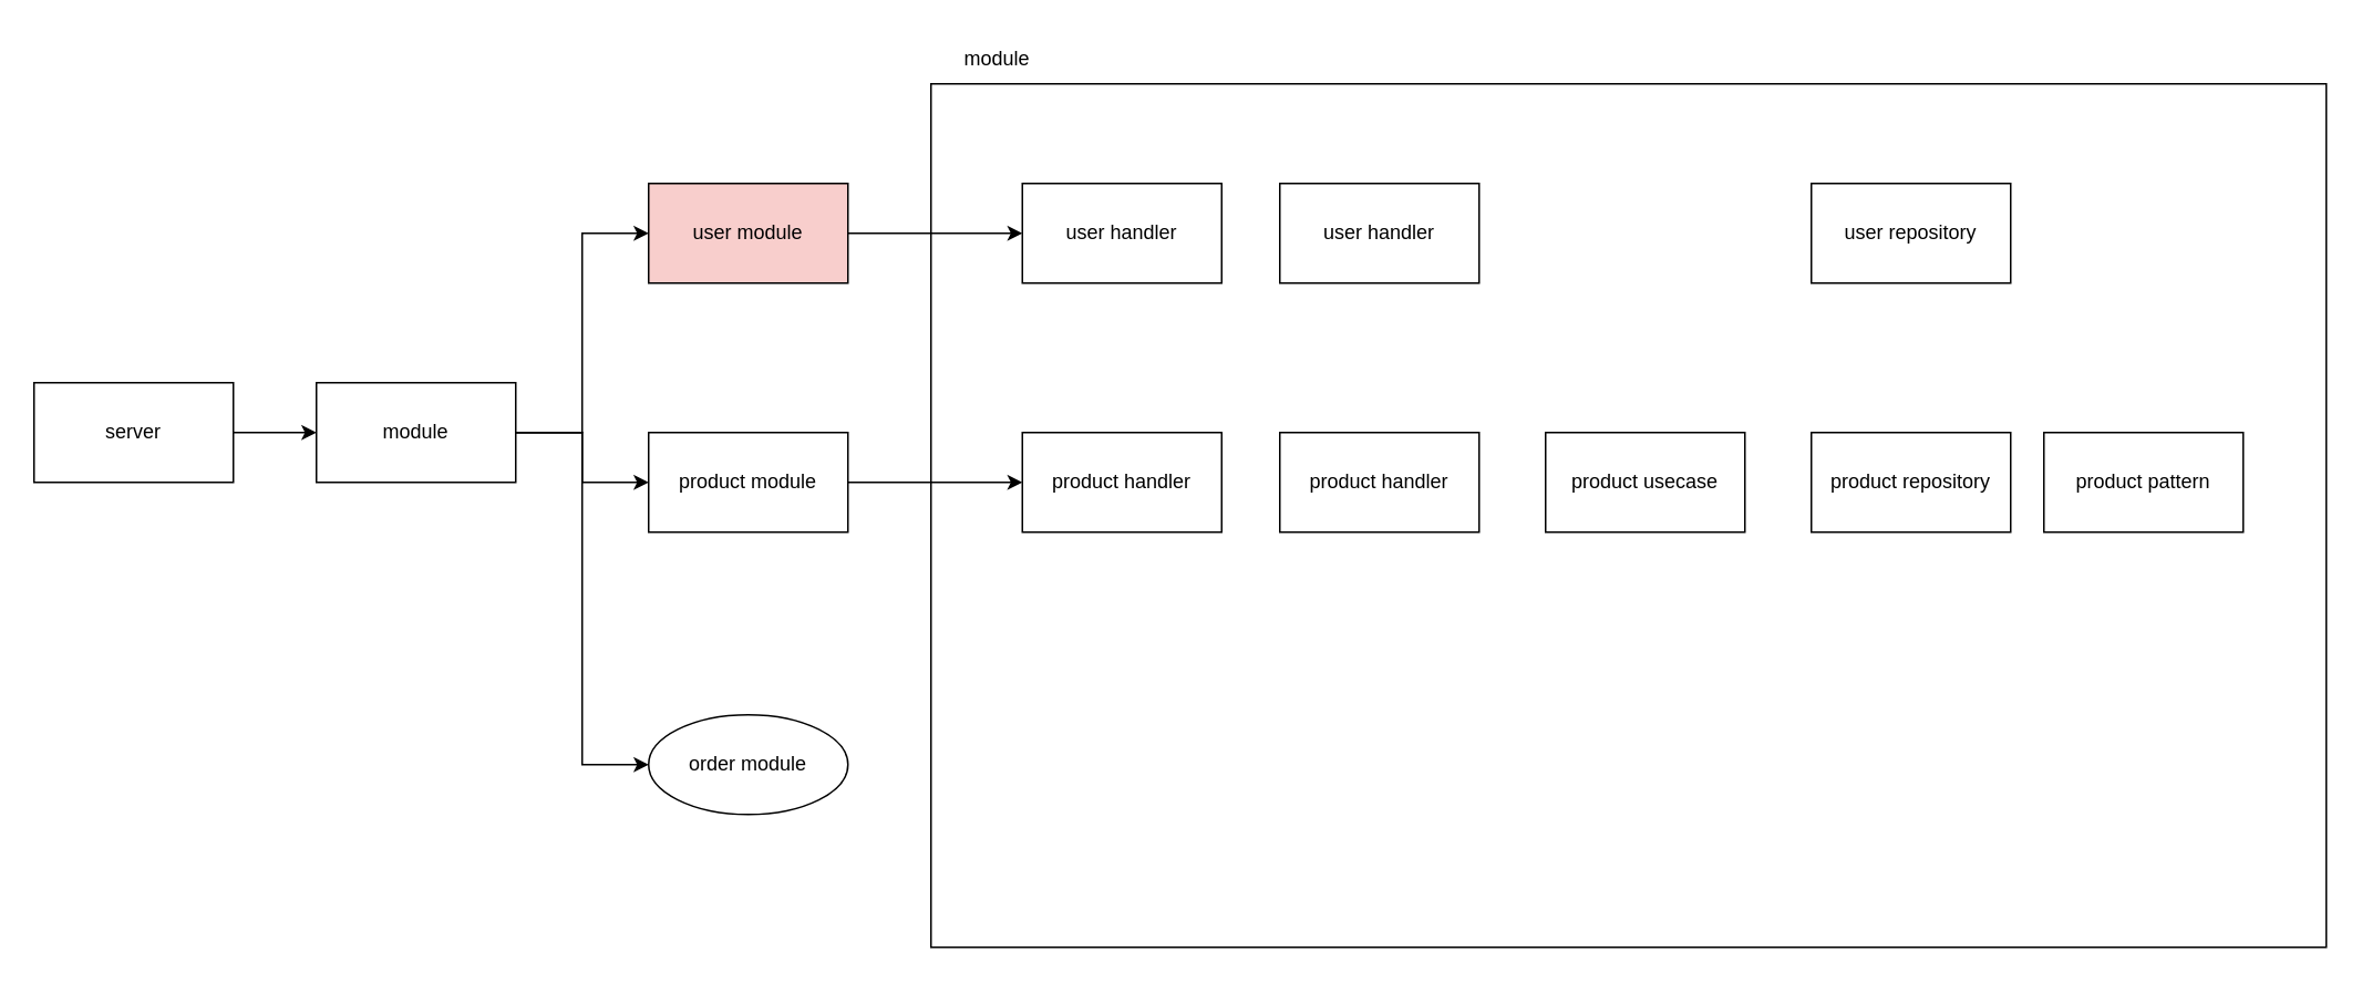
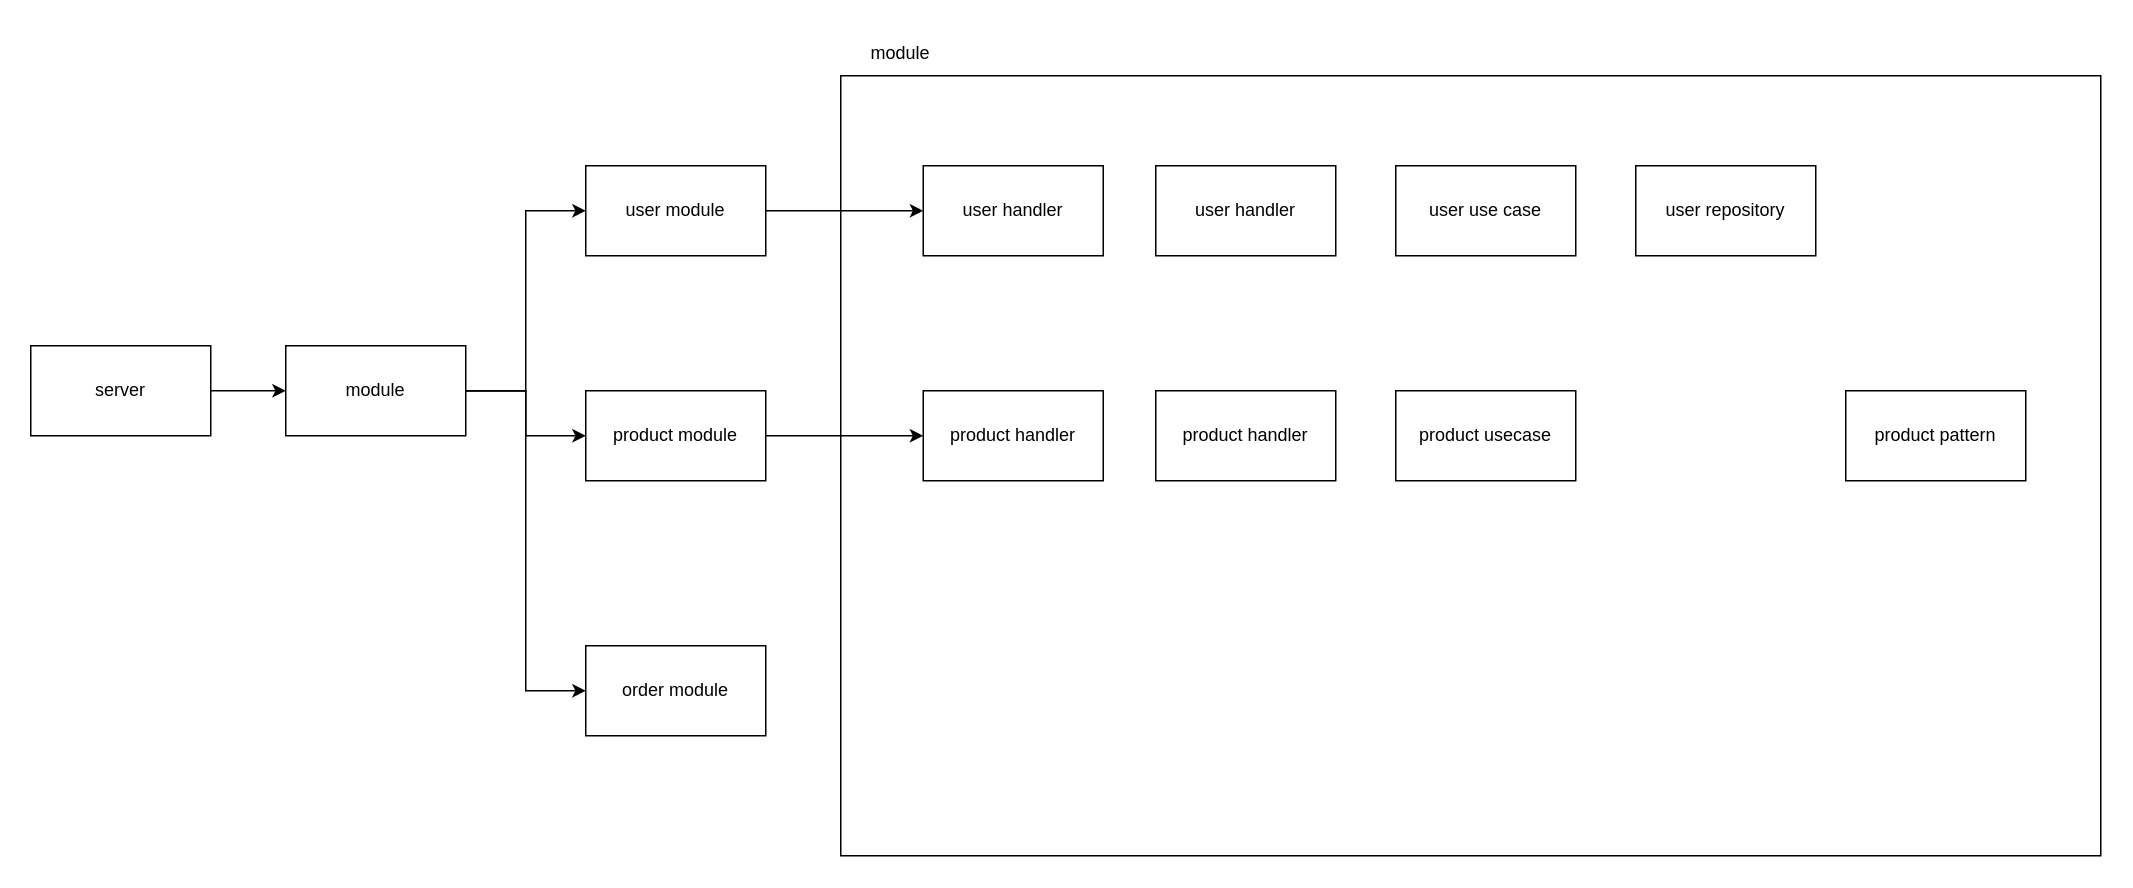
  <mxCell id="0" />
  <mxCell id="1" parent="0" />
  <mxCell id="2" value="" style="rounded=0;whiteSpace=wrap;html=1;fillColor=none;" vertex="1" parent="1"><mxGeometry x="560" y="50" width="840" height="520" as="geometry" /></mxCell>
  <mxCell id="3" style="edgeStyle=orthogonalEdgeStyle;rounded=0;orthogonalLoop=1;jettySize=auto;html=1;entryX=0;entryY=0.5;entryDx=0;entryDy=0;" edge="1" parent="1" source="4" target="8"><mxGeometry relative="1" as="geometry" /></mxCell>
  <mxCell id="4" value="server" style="rounded=0;whiteSpace=wrap;html=1;" vertex="1" parent="1"><mxGeometry x="20" y="230" width="120" height="60" as="geometry" /></mxCell>
  <mxCell id="5" style="edgeStyle=orthogonalEdgeStyle;rounded=0;orthogonalLoop=1;jettySize=auto;html=1;entryX=0;entryY=0.5;entryDx=0;entryDy=0;" edge="1" parent="1" source="8" target="10"><mxGeometry relative="1" as="geometry" /></mxCell>
  <mxCell id="6" style="edgeStyle=orthogonalEdgeStyle;rounded=0;orthogonalLoop=1;jettySize=auto;html=1;entryX=0;entryY=0.5;entryDx=0;entryDy=0;" edge="1" parent="1" source="8" target="12"><mxGeometry relative="1" as="geometry" /></mxCell>
  <mxCell id="7" style="edgeStyle=orthogonalEdgeStyle;rounded=0;orthogonalLoop=1;jettySize=auto;html=1;entryX=0;entryY=0.5;entryDx=0;entryDy=0;" edge="1" parent="1" source="8" target="13"><mxGeometry relative="1" as="geometry" /></mxCell>
  <mxCell id="8" value="module" style="rounded=0;whiteSpace=wrap;html=1;" vertex="1" parent="1"><mxGeometry x="190" y="230" width="120" height="60" as="geometry" /></mxCell>
  <mxCell id="9" style="edgeStyle=orthogonalEdgeStyle;rounded=0;orthogonalLoop=1;jettySize=auto;html=1;entryX=0;entryY=0.5;entryDx=0;entryDy=0;" edge="1" parent="1" source="10" target="14"><mxGeometry relative="1" as="geometry" /></mxCell>
- <mxCell id="10" value="user module" style="rounded=0;whiteSpace=wrap;html=1;fillColor=#f8cecc;" vertex="1" parent="1"><mxGeometry x="390" y="110" width="120" height="60" as="geometry" /></mxCell>
+ <mxCell id="10" value="user module" style="rounded=0;whiteSpace=wrap;html=1;" vertex="1" parent="1"><mxGeometry x="390" y="110" width="120" height="60" as="geometry" /></mxCell>
  <mxCell id="11" style="edgeStyle=orthogonalEdgeStyle;rounded=0;orthogonalLoop=1;jettySize=auto;html=1;" edge="1" parent="1" source="12" target="15"><mxGeometry relative="1" as="geometry" /></mxCell>
  <mxCell id="12" value="product module" style="rounded=0;whiteSpace=wrap;html=1;" vertex="1" parent="1"><mxGeometry x="390" y="260" width="120" height="60" as="geometry" /></mxCell>
- <mxCell id="13" value="order module" style="ellipse;whiteSpace=wrap;html=1;" vertex="1" parent="1"><mxGeometry x="390" y="430" width="120" height="60" as="geometry" /></mxCell>
+ <mxCell id="13" value="order module" style="rounded=0;whiteSpace=wrap;html=1;" vertex="1" parent="1"><mxGeometry x="390" y="430" width="120" height="60" as="geometry" /></mxCell>
  <mxCell id="14" value="user handler" style="rounded=0;whiteSpace=wrap;html=1;" vertex="1" parent="1"><mxGeometry x="615" y="110" width="120" height="60" as="geometry" /></mxCell>
  <mxCell id="15" value="product handler" style="rounded=0;whiteSpace=wrap;html=1;" vertex="1" parent="1"><mxGeometry x="615" y="260" width="120" height="60" as="geometry" /></mxCell>
  <mxCell id="16" value="product handler" style="rounded=0;whiteSpace=wrap;html=1;" vertex="1" parent="1"><mxGeometry x="770" y="260" width="120" height="60" as="geometry" /></mxCell>
  <mxCell id="17" value="module" style="text;html=1;strokeColor=none;fillColor=none;align=center;verticalAlign=middle;whiteSpace=wrap;rounded=0;" vertex="1" parent="1"><mxGeometry x="570" width="60" height="30" as="geometry" y="20" /></mxCell>
  <mxCell id="18" value="product usecase" style="rounded=0;whiteSpace=wrap;html=1;" vertex="1" parent="1"><mxGeometry x="930" y="260" width="120" height="60" as="geometry" /></mxCell>
- <mxCell id="19" value="product repository" style="rounded=0;whiteSpace=wrap;html=1;" vertex="1" parent="1"><mxGeometry x="1090" y="260" width="120" height="60" as="geometry" /></mxCell>
  <mxCell id="20" value="product pattern" style="rounded=0;whiteSpace=wrap;html=1;" vertex="1" parent="1"><mxGeometry x="1230" y="260" width="120" height="60" as="geometry" /></mxCell>
  <mxCell id="21" value="user handler" style="rounded=0;whiteSpace=wrap;html=1;" vertex="1" parent="1"><mxGeometry x="770" y="110" width="120" height="60" as="geometry" /></mxCell>
+ <mxCell id="22" value="user use case" style="rounded=0;whiteSpace=wrap;html=1;" vertex="1" parent="1"><mxGeometry x="930" y="110" width="120" height="60" as="geometry" /></mxCell>
  <mxCell id="23" value="user repository" style="rounded=0;whiteSpace=wrap;html=1;" vertex="1" parent="1"><mxGeometry x="1090" y="110" width="120" height="60" as="geometry" /></mxCell>
